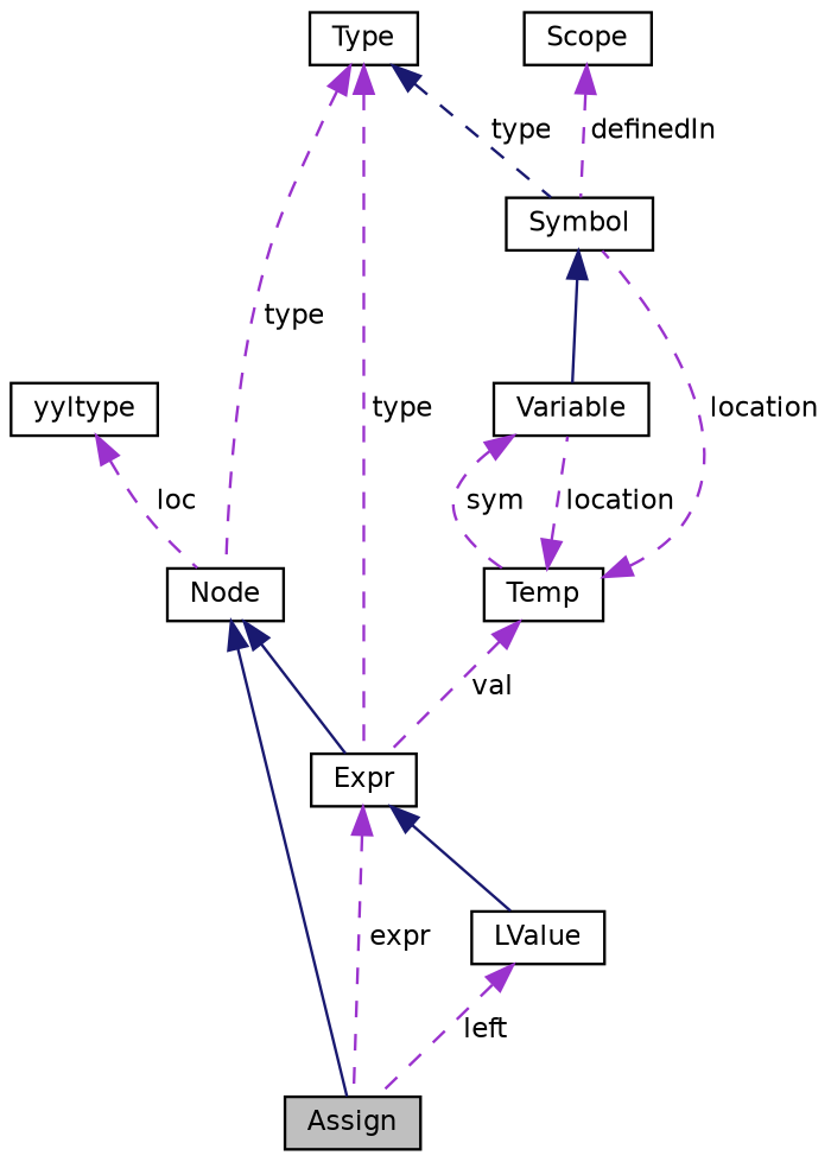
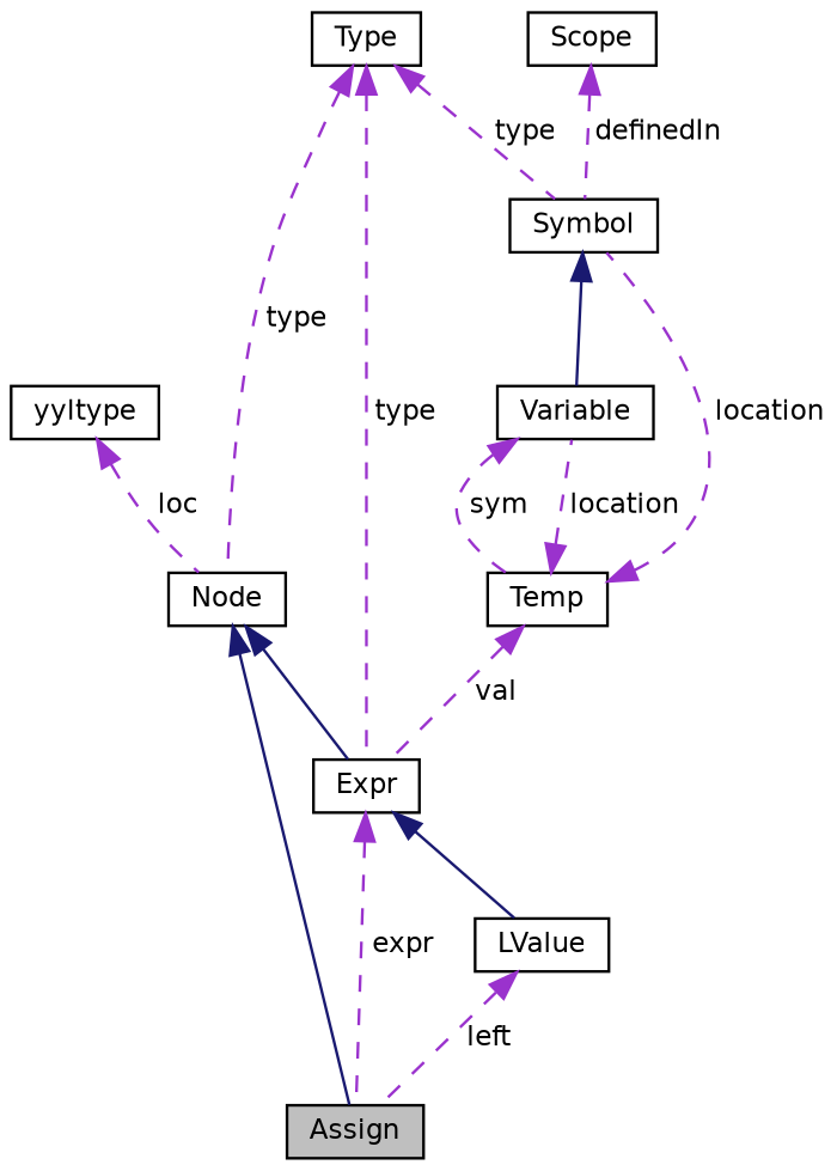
  digraph {
    node [color=black fillcolor=white fontname=Helvetica fontsize=10 shape=record style=filled]
    edge [color=darkorchid3 dir=back fontname=Helvetica fontsize=10 labelfontname=Helvetica labelfontsize=10 style=dashed]
    n1 [fillcolor=grey75 fontcolor=black height=0.2 label=Assign width=0.4]
    n2 [height=0.2 label="Node" width=0.4]
    n3 [height=0.2 label=Expr width=0.4]
    n4 [height=0.2 label=LValue width=0.4]
    n5 [height=0.2 label=yyltype width=0.4]
    n6 [height=0.2 label=Symbol width=0.4]
    n7 [height=0.2 label=Variable width=0.4]
    n8 [height=0.2 label=Type width=0.4]
    n9 [height=0.2 label=Temp width=0.4]
    n10 [height=0.2 label=Scope width=0.4]
    n2 -> n1 [color=midnightblue style=solid]
    n2 -> n3 [color=midnightblue style=solid]
    n3 -> n1 [label=" expr"]
    n3 -> n4 [color=midnightblue style=solid]
    n4 -> n1 [label=" left"]
    n5 -> n2 [label=" loc"]
    n6 -> n7 [color=midnightblue style=solid]
    n7 -> n9 [label=" sym"]
    n8 -> n2 [label=" type"]
    n8 -> n3 [label=" type"]
-   n8 -> n6 [color=midnightblue label=" type"]
+   n8 -> n6 [label=" type"]
    n9 -> n3 [label=" val"]
    n9 -> n6 [label=" location"]
    n9 -> n7 [label=" location"]
    n10 -> n6 [label=" definedIn"]
  }
